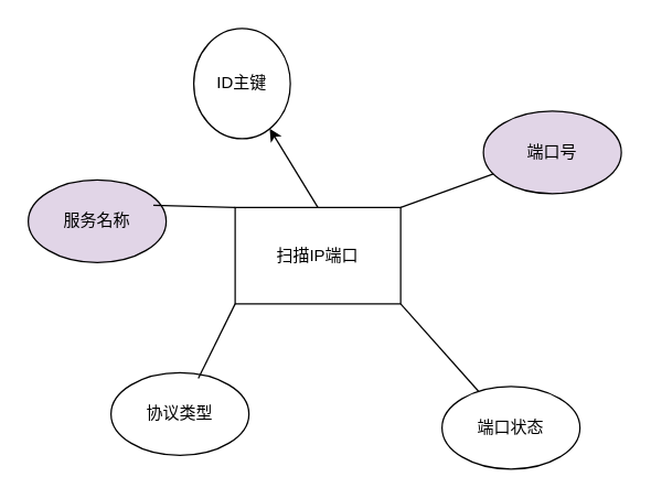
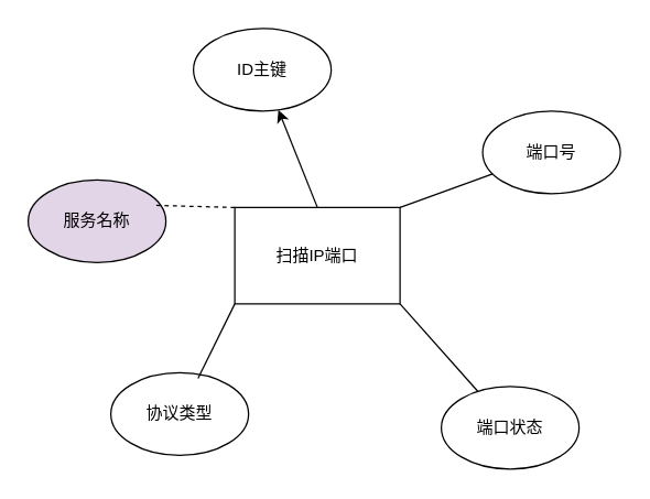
  <mxCell id="0" />
  <mxCell id="1" parent="0" />
  <mxCell id="2" style="rounded=0;orthogonalLoop=1;jettySize=auto;html=1;exitX=1;exitY=0;exitDx=0;exitDy=0;endArrow=none;startFill=0;" edge="1" parent="1" source="5" target="9"><mxGeometry relative="1" as="geometry" /></mxCell>
  <mxCell id="3" style="rounded=0;orthogonalLoop=1;jettySize=auto;html=1;exitX=1;exitY=1;exitDx=0;exitDy=0;endArrow=none;startFill=0;" edge="1" parent="1" source="5" target="10"><mxGeometry relative="1" as="geometry" /></mxCell>
  <mxCell id="4" style="rounded=0;orthogonalLoop=1;jettySize=auto;html=1;exitX=0.5;exitY=0;exitDx=0;exitDy=0;endArrow=classic;startFill=0;" edge="1" parent="1" source="5" target="6"><mxGeometry relative="1" as="geometry" /></mxCell>
  <mxCell id="5" value="扫描IP端口" style="rounded=0;whiteSpace=wrap;html=1;" vertex="1" parent="1"><mxGeometry x="170" y="150" width="120" height="70" as="geometry" /></mxCell>
- <mxCell id="6" value="ID主键" style="ellipse;whiteSpace=wrap;html=1;" vertex="1" parent="1"><mxGeometry x="140" y="20" width="70" height="80" as="geometry" /></mxCell>
+ <mxCell id="6" value="ID主键" style="ellipse;whiteSpace=wrap;html=1;" vertex="1" parent="1"><mxGeometry x="140" y="20" width="100" height="60" as="geometry" /></mxCell>
  <mxCell id="7" value="协议类型&lt;span style=&quot;color: rgba(0, 0, 0, 0); font-family: monospace; font-size: 0px; text-align: start; text-wrap-mode: nowrap;&quot;&gt;%3CmxGraphModel%3E%3Croot%3E%3CmxCell%20id%3D%220%22%2F%3E%3CmxCell%20id%3D%221%22%20parent%3D%220%22%2F%3E%3CmxCell%20id%3D%222%22%20value%3D%22%22%20style%3D%22ellipse%3BwhiteSpace%3Dwrap%3Bhtml%3D1%3B%22%20vertex%3D%221%22%20parent%3D%221%22%3E%3CmxGeometry%20x%3D%22180%22%20y%3D%22110%22%20width%3D%22100%22%20height%3D%2260%22%20as%3D%22geometry%22%2F%3E%3C%2FmxCell%3E%3C%2Froot%3E%3C%2FmxGraphModel%3E&lt;/span&gt;" style="ellipse;whiteSpace=wrap;html=1;" vertex="1" parent="1"><mxGeometry x="80" y="270" width="100" height="60" as="geometry" /></mxCell>
  <mxCell id="8" value="服务名称" style="ellipse;whiteSpace=wrap;html=1;fillColor=#e1d5e7;" vertex="1" parent="1"><mxGeometry x="20" y="130" width="100" height="60" as="geometry" /></mxCell>
- <mxCell id="9" value="端口号" style="ellipse;whiteSpace=wrap;html=1;fillColor=#e1d5e7;" vertex="1" parent="1"><mxGeometry x="350" y="80" width="100" height="60" as="geometry" /></mxCell>
+ <mxCell id="9" value="端口号" style="ellipse;whiteSpace=wrap;html=1;" vertex="1" parent="1"><mxGeometry x="350" y="80" width="100" height="60" as="geometry" /></mxCell>
  <mxCell id="10" value="端口状态" style="ellipse;whiteSpace=wrap;html=1;" vertex="1" parent="1"><mxGeometry x="320" y="280" width="100" height="60" as="geometry" /></mxCell>
  <mxCell id="11" style="rounded=0;orthogonalLoop=1;jettySize=auto;html=1;exitX=0;exitY=1;exitDx=0;exitDy=0;entryX=0.633;entryY=0.069;entryDx=0;entryDy=0;entryPerimeter=0;endArrow=none;startFill=0;" edge="1" parent="1" source="5" target="7"><mxGeometry relative="1" as="geometry" /></mxCell>
- <mxCell id="12" style="rounded=0;orthogonalLoop=1;jettySize=auto;html=1;exitX=0;exitY=0;exitDx=0;exitDy=0;entryX=0.907;entryY=0.307;entryDx=0;entryDy=0;entryPerimeter=0;endArrow=none;startFill=0;" edge="1" parent="1" source="5" target="8"><mxGeometry relative="1" as="geometry" /></mxCell>
+ <mxCell id="12" style="rounded=0;orthogonalLoop=1;jettySize=auto;html=1;exitX=0;exitY=0;exitDx=0;exitDy=0;entryX=0.907;entryY=0.307;entryDx=0;entryDy=0;entryPerimeter=0;endArrow=none;startFill=0;dashed=1;" edge="1" parent="1" source="5" target="8"><mxGeometry relative="1" as="geometry" /></mxCell>
